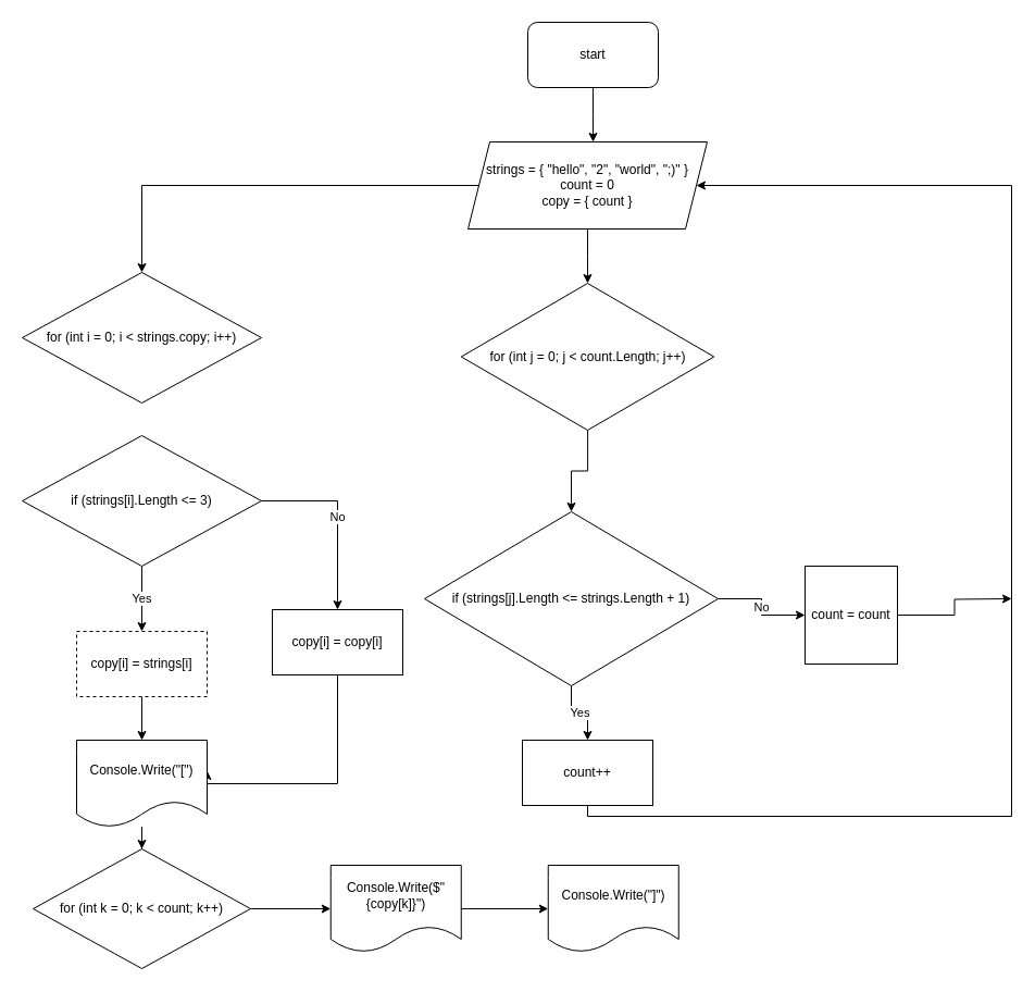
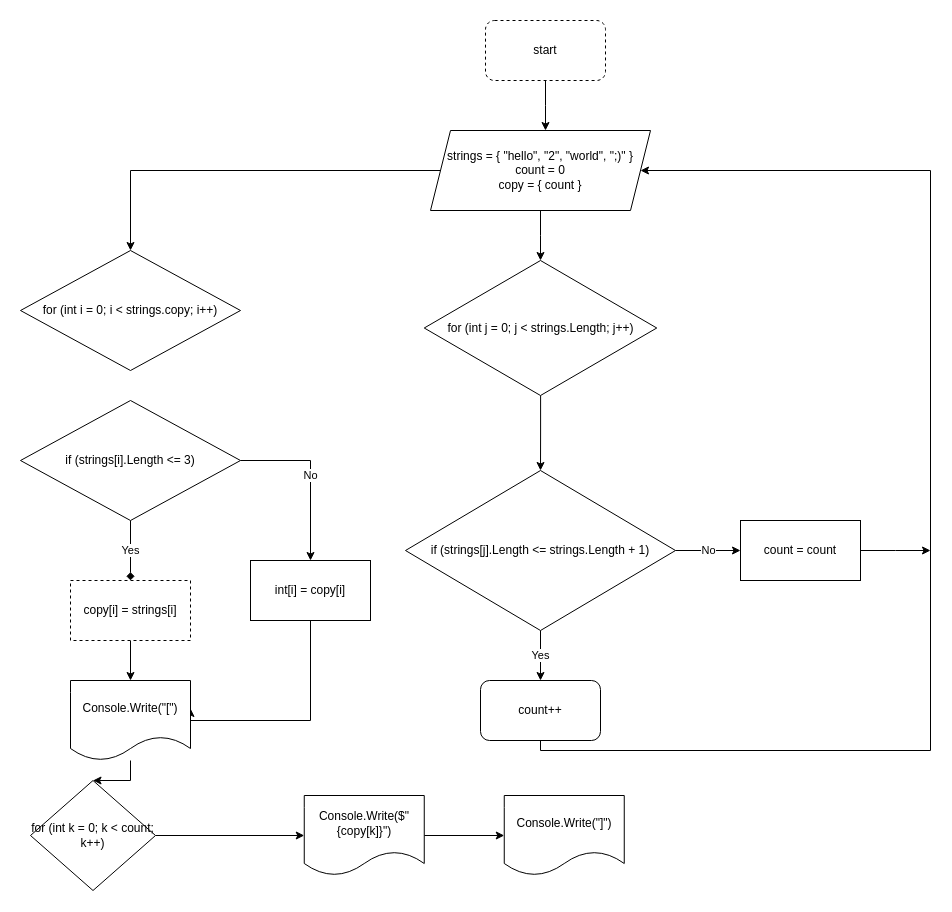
  <mxCell id="0" />
  <mxCell id="1" parent="0" />
  <mxCell id="2" style="edgeStyle=orthogonalEdgeStyle;rounded=0;orthogonalLoop=1;jettySize=auto;html=1;exitX=0.5;exitY=1;exitDx=0;exitDy=0;" edge="1" parent="1" source="3"><mxGeometry relative="1" as="geometry"><mxPoint x="545" y="130" as="targetPoint" /><Array as="points" /></mxGeometry></mxCell>
- <mxCell id="3" value="start" style="rounded=1;whiteSpace=wrap;html=1;" vertex="1" parent="1"><mxGeometry x="485" y="20" width="120" height="60" as="geometry" /></mxCell>
+ <mxCell id="3" value="start" style="rounded=1;whiteSpace=wrap;html=1;dashed=1;" vertex="1" parent="1"><mxGeometry x="485" y="20" width="120" height="60" as="geometry" /></mxCell>
  <mxCell id="4" value="" style="edgeStyle=orthogonalEdgeStyle;rounded=0;orthogonalLoop=1;jettySize=auto;html=1;" edge="1" parent="1" source="5" target="11"><mxGeometry relative="1" as="geometry" /></mxCell>
- <mxCell id="5" value="for (int j = 0; j &amp;lt; count.Length; j++)" style="rhombus;whiteSpace=wrap;html=1;rounded=0;" vertex="1" parent="1"><mxGeometry x="423.75" y="260" width="232.5" height="135" as="geometry" /></mxCell>
+ <mxCell id="5" value="for (int j = 0; j &amp;lt; strings.Length; j++)" style="rhombus;whiteSpace=wrap;html=1;rounded=0;" vertex="1" parent="1"><mxGeometry x="423.75" y="260" width="232.5" height="135" as="geometry" /></mxCell>
  <mxCell id="6" value="" style="edgeStyle=orthogonalEdgeStyle;rounded=0;orthogonalLoop=1;jettySize=auto;html=1;" edge="1" parent="1" source="8"><mxGeometry relative="1" as="geometry"><mxPoint x="540" y="260" as="targetPoint" /></mxGeometry></mxCell>
  <mxCell id="7" value="" style="edgeStyle=orthogonalEdgeStyle;rounded=0;orthogonalLoop=1;jettySize=auto;html=1;" edge="1" parent="1" source="8" target="16"><mxGeometry relative="1" as="geometry"><mxPoint x="200" y="330" as="targetPoint" /><Array as="points"><mxPoint x="130" y="170" /></Array></mxGeometry></mxCell>
  <mxCell id="8" value="strings = { &quot;hello&quot;, &quot;2&quot;, &quot;world&quot;, &quot;;)&quot; }&lt;br&gt;count = 0&lt;br style=&quot;border-color: var(--border-color);&quot;&gt;copy = { count }" style="shape=parallelogram;perimeter=parallelogramPerimeter;whiteSpace=wrap;html=1;fixedSize=1;" vertex="1" parent="1"><mxGeometry x="430" y="130" width="220" height="80" as="geometry" /></mxCell>
  <mxCell id="9" value="Yes" style="edgeStyle=orthogonalEdgeStyle;rounded=0;orthogonalLoop=1;jettySize=auto;html=1;" edge="1" parent="1" source="11" target="13"><mxGeometry relative="1" as="geometry" /></mxCell>
  <mxCell id="10" value="No" style="edgeStyle=orthogonalEdgeStyle;rounded=0;orthogonalLoop=1;jettySize=auto;html=1;" edge="1" parent="1" source="11" target="15"><mxGeometry relative="1" as="geometry" /></mxCell>
- <mxCell id="11" value="if (strings[j].Length &amp;lt;= strings.Length + 1)" style="rhombus;whiteSpace=wrap;html=1;rounded=0;" vertex="1" parent="1"><mxGeometry x="390" y="470" width="270" height="160" as="geometry" /></mxCell>
+ <mxCell id="11" value="if (strings[j].Length &amp;lt;= strings.Length + 1)" style="rhombus;whiteSpace=wrap;html=1;rounded=0;" vertex="1" parent="1"><mxGeometry x="405" y="470" width="270" height="160" as="geometry" /></mxCell>
  <mxCell id="12" value="" style="edgeStyle=orthogonalEdgeStyle;rounded=0;orthogonalLoop=1;jettySize=auto;html=1;" edge="1" parent="1" source="13" target="8"><mxGeometry relative="1" as="geometry"><mxPoint x="930" y="710" as="targetPoint" /><Array as="points"><mxPoint x="540" y="750" /><mxPoint x="930" y="750" /><mxPoint x="930" y="170" /></Array></mxGeometry></mxCell>
- <mxCell id="13" value="count++" style="rounded=0;whiteSpace=wrap;html=1;" vertex="1" parent="1"><mxGeometry x="480" y="680" width="120" height="60" as="geometry" /></mxCell>
+ <mxCell id="13" value="count++" style="whiteSpace=wrap;html=1;rounded=1;" vertex="1" parent="1"><mxGeometry x="480" y="680" width="120" height="60" as="geometry" /></mxCell>
  <mxCell id="14" value="" style="edgeStyle=orthogonalEdgeStyle;rounded=0;orthogonalLoop=1;jettySize=auto;html=1;" edge="1" parent="1" source="15"><mxGeometry relative="1" as="geometry"><mxPoint x="930" y="550" as="targetPoint" /></mxGeometry></mxCell>
- <mxCell id="15" value="count = count" style="whiteSpace=wrap;html=1;rounded=0;" vertex="1" parent="1"><mxGeometry x="740" y="520" width="85" height="90" as="geometry" /></mxCell>
+ <mxCell id="15" value="count = count" style="whiteSpace=wrap;html=1;rounded=0;" vertex="1" parent="1"><mxGeometry x="740" y="520" width="120" height="60" as="geometry" /></mxCell>
  <mxCell id="16" value="for (int i = 0; i &amp;lt; strings.copy; i++)" style="rhombus;whiteSpace=wrap;html=1;" vertex="1" parent="1"><mxGeometry x="20" y="250" width="220" height="120" as="geometry" /></mxCell>
- <mxCell id="17" value="Yes" style="edgeStyle=orthogonalEdgeStyle;rounded=0;orthogonalLoop=1;jettySize=auto;html=1;" edge="1" parent="1" source="19" target="21"><mxGeometry relative="1" as="geometry" /></mxCell>
+ <mxCell id="17" value="Yes" style="edgeStyle=orthogonalEdgeStyle;rounded=0;orthogonalLoop=1;jettySize=auto;html=1;endArrow=diamond;" edge="1" parent="1" source="19" target="21"><mxGeometry relative="1" as="geometry" /></mxCell>
  <mxCell id="18" value="No" style="edgeStyle=orthogonalEdgeStyle;rounded=0;orthogonalLoop=1;jettySize=auto;html=1;" edge="1" parent="1" source="19" target="23"><mxGeometry relative="1" as="geometry" /></mxCell>
  <mxCell id="19" value="if (strings[i].Length &amp;lt;= 3)" style="rhombus;whiteSpace=wrap;html=1;" vertex="1" parent="1"><mxGeometry x="20" y="400" width="220" height="120" as="geometry" /></mxCell>
  <mxCell id="20" value="" style="edgeStyle=orthogonalEdgeStyle;rounded=0;orthogonalLoop=1;jettySize=auto;html=1;" edge="1" parent="1" source="21" target="25"><mxGeometry relative="1" as="geometry" /></mxCell>
  <mxCell id="21" value="copy[i] = strings[i]" style="whiteSpace=wrap;html=1;dashed=1;" vertex="1" parent="1"><mxGeometry x="70" y="580" width="120" height="60" as="geometry" /></mxCell>
  <mxCell id="22" value="" style="edgeStyle=orthogonalEdgeStyle;rounded=0;orthogonalLoop=1;jettySize=auto;html=1;entryX=1;entryY=0.35;entryDx=0;entryDy=0;entryPerimeter=0;" edge="1" parent="1" source="23" target="25"><mxGeometry relative="1" as="geometry"><mxPoint x="270" y="830" as="targetPoint" /><Array as="points"><mxPoint x="310" y="720" /><mxPoint x="190" y="720" /></Array></mxGeometry></mxCell>
- <mxCell id="23" value="copy[i] = copy[i]" style="whiteSpace=wrap;html=1;" vertex="1" parent="1"><mxGeometry x="250" y="560" width="120" height="60" as="geometry" /></mxCell>
+ <mxCell id="23" value="int[i] = copy[i]" style="whiteSpace=wrap;html=1;" vertex="1" parent="1"><mxGeometry x="250" y="560" width="120" height="60" as="geometry" /></mxCell>
  <mxCell id="24" value="" style="edgeStyle=orthogonalEdgeStyle;rounded=0;orthogonalLoop=1;jettySize=auto;html=1;" edge="1" parent="1" source="25" target="27"><mxGeometry relative="1" as="geometry" /></mxCell>
  <mxCell id="25" value="Console.Write(&quot;[&quot;)" style="shape=document;whiteSpace=wrap;html=1;boundedLbl=1;" vertex="1" parent="1"><mxGeometry x="70" y="680" width="120" height="80" as="geometry" /></mxCell>
  <mxCell id="26" value="" style="edgeStyle=orthogonalEdgeStyle;rounded=0;orthogonalLoop=1;jettySize=auto;html=1;" edge="1" parent="1" source="27" target="29"><mxGeometry relative="1" as="geometry" /></mxCell>
- <mxCell id="27" value="for (int k = 0; k &amp;lt; count; k++)" style="rhombus;whiteSpace=wrap;html=1;" vertex="1" parent="1"><mxGeometry x="30" y="780" width="200" height="110" as="geometry" /></mxCell>
+ <mxCell id="27" value="for (int k = 0; k &amp;lt; count; k++)" style="rhombus;whiteSpace=wrap;html=1;" vertex="1" parent="1"><mxGeometry x="30" y="780" width="125" height="110" as="geometry" /></mxCell>
  <mxCell id="28" value="" style="edgeStyle=orthogonalEdgeStyle;rounded=0;orthogonalLoop=1;jettySize=auto;html=1;" edge="1" parent="1" source="29" target="30"><mxGeometry relative="1" as="geometry" /></mxCell>
  <mxCell id="29" value="Console.Write($&quot;{copy[k]}&quot;)" style="shape=document;whiteSpace=wrap;html=1;boundedLbl=1;" vertex="1" parent="1"><mxGeometry x="303.75" y="795" width="120" height="80" as="geometry" /></mxCell>
  <mxCell id="30" value="Console.Write(&quot;]&quot;)" style="shape=document;whiteSpace=wrap;html=1;boundedLbl=1;" vertex="1" parent="1"><mxGeometry x="503.75" y="795" width="120" height="80" as="geometry" /></mxCell>
